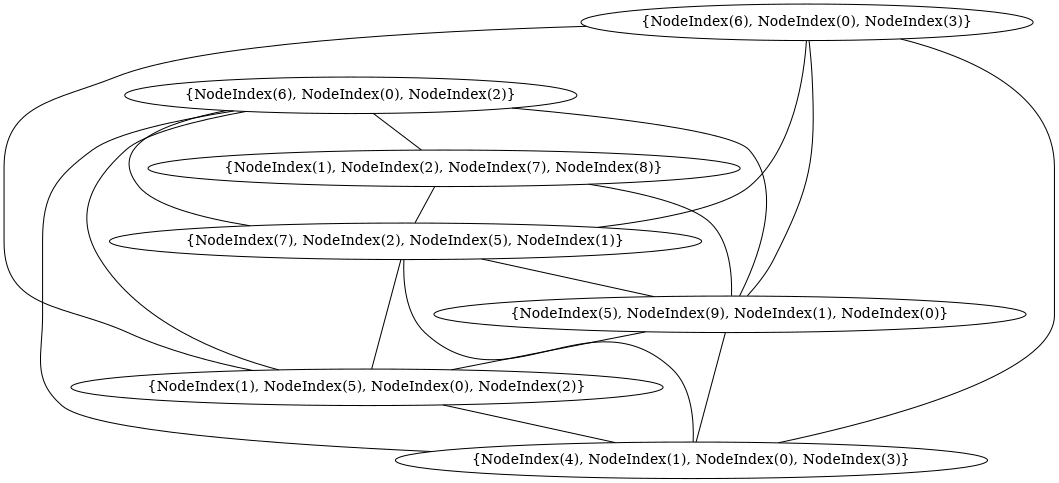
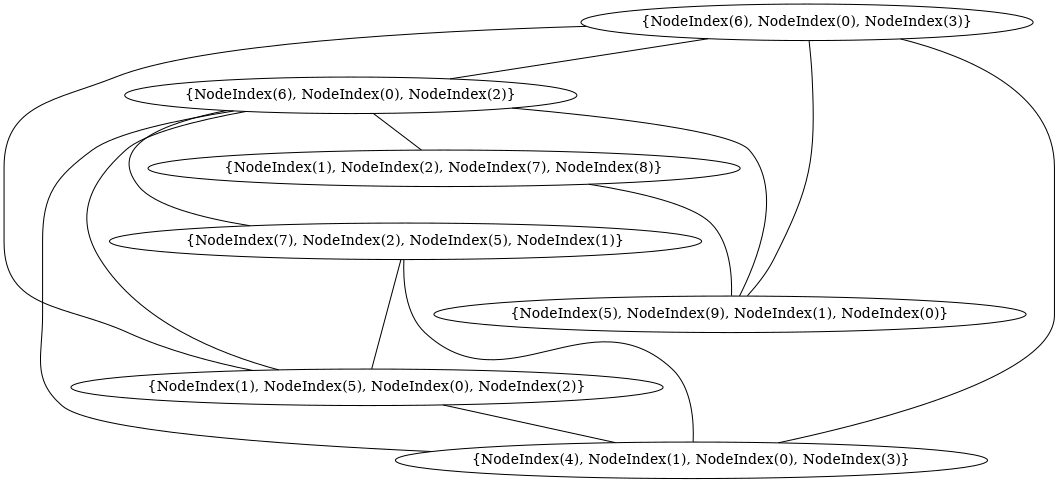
  graph {
    n1 [label="{NodeIndex(4), NodeIndex(1), NodeIndex(0), NodeIndex(3)}"]
    n2 [label="{NodeIndex(1), NodeIndex(5), NodeIndex(0), NodeIndex(2)}"]
    n3 [label="{NodeIndex(5), NodeIndex(9), NodeIndex(1), NodeIndex(0)}"]
    n4 [label="{NodeIndex(7), NodeIndex(2), NodeIndex(5), NodeIndex(1)}"]
    n5 [label="{NodeIndex(1), NodeIndex(2), NodeIndex(7), NodeIndex(8)}"]
    n6 [label="{NodeIndex(6), NodeIndex(0), NodeIndex(2)}"]
    n7 [label="{NodeIndex(6), NodeIndex(0), NodeIndex(3)}"]
    n2 -- n1
-   n3 -- n1
-   n3 -- n2
    n4 -- n1
    n4 -- n2
-   n4 -- n3
    n5 -- n3
-   n5 -- n4
    n6 -- n1
    n6 -- n2
    n6 -- n3
    n6 -- n4
    n6 -- n5
    n7 -- n1
    n7 -- n2
    n7 -- n3
-   n7 -- n4
+   n7 -- n6
  }
